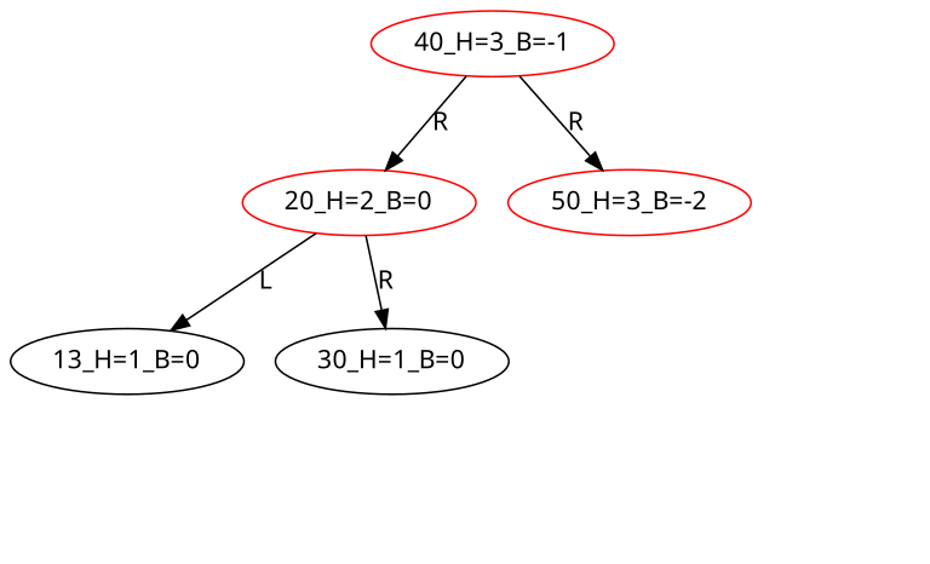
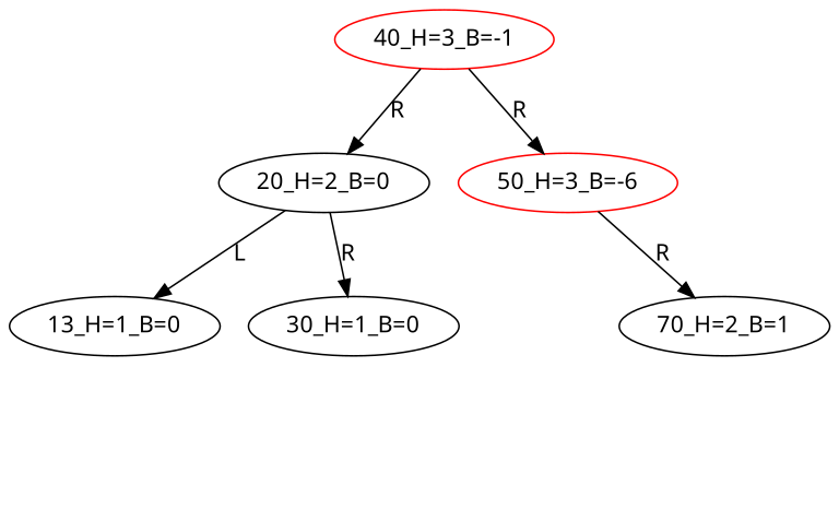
  digraph {
    fontname="Noto Sans"
    node [fontname="Noto Sans"]
    edge [fontname="Noto Sans"]
    "40_H=3_B=-1" [color=red]
-   "20_H=2_B=0" [color=red]
-   "50_H=3_B=-2" [color=red]
+   "20_H=2_B=0"
+   "50_H=3_B=-2" [color=red label="50_H=3_B=-6"]
    n4 [label="13_H=1_B=0"]
    "30_H=1_B=0"
    HD0 [style=invis]
+   "70_H=2_B=1"
    HD1 [style=invis]
    "40_H=3_B=-1" -> "20_H=2_B=0" [label=R]
    "40_H=3_B=-1" -> "50_H=3_B=-2" [label=R]
    "20_H=2_B=0" -> n4 [label=L]
    "20_H=2_B=0" -> "30_H=1_B=0" [label=R]
    "50_H=3_B=-2" -> HD0 [label=L style=invis]
+   "50_H=3_B=-2" -> "70_H=2_B=1" [label=R]
+   "70_H=2_B=1" -> HD1 [label=L style=invis]
  }
